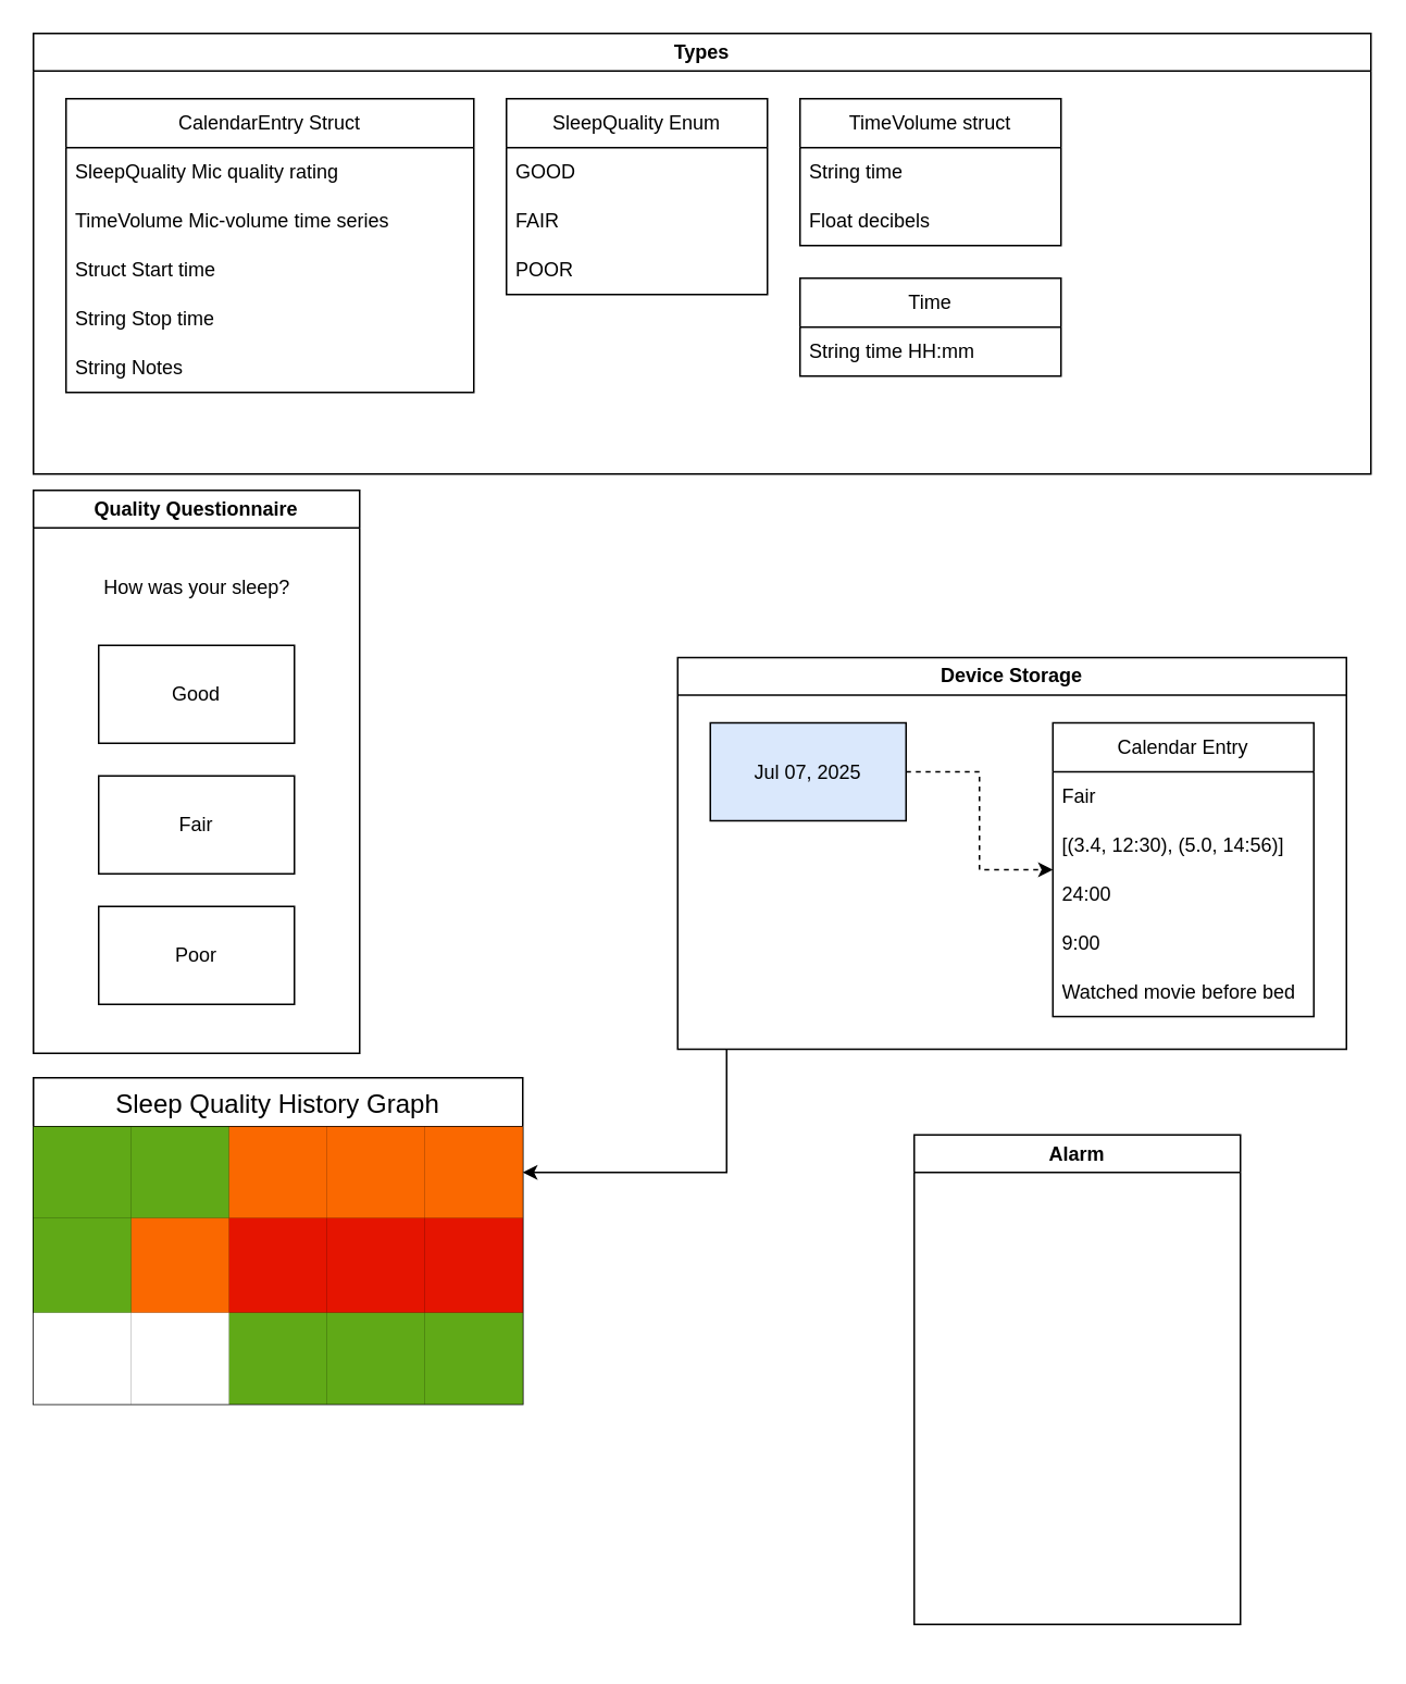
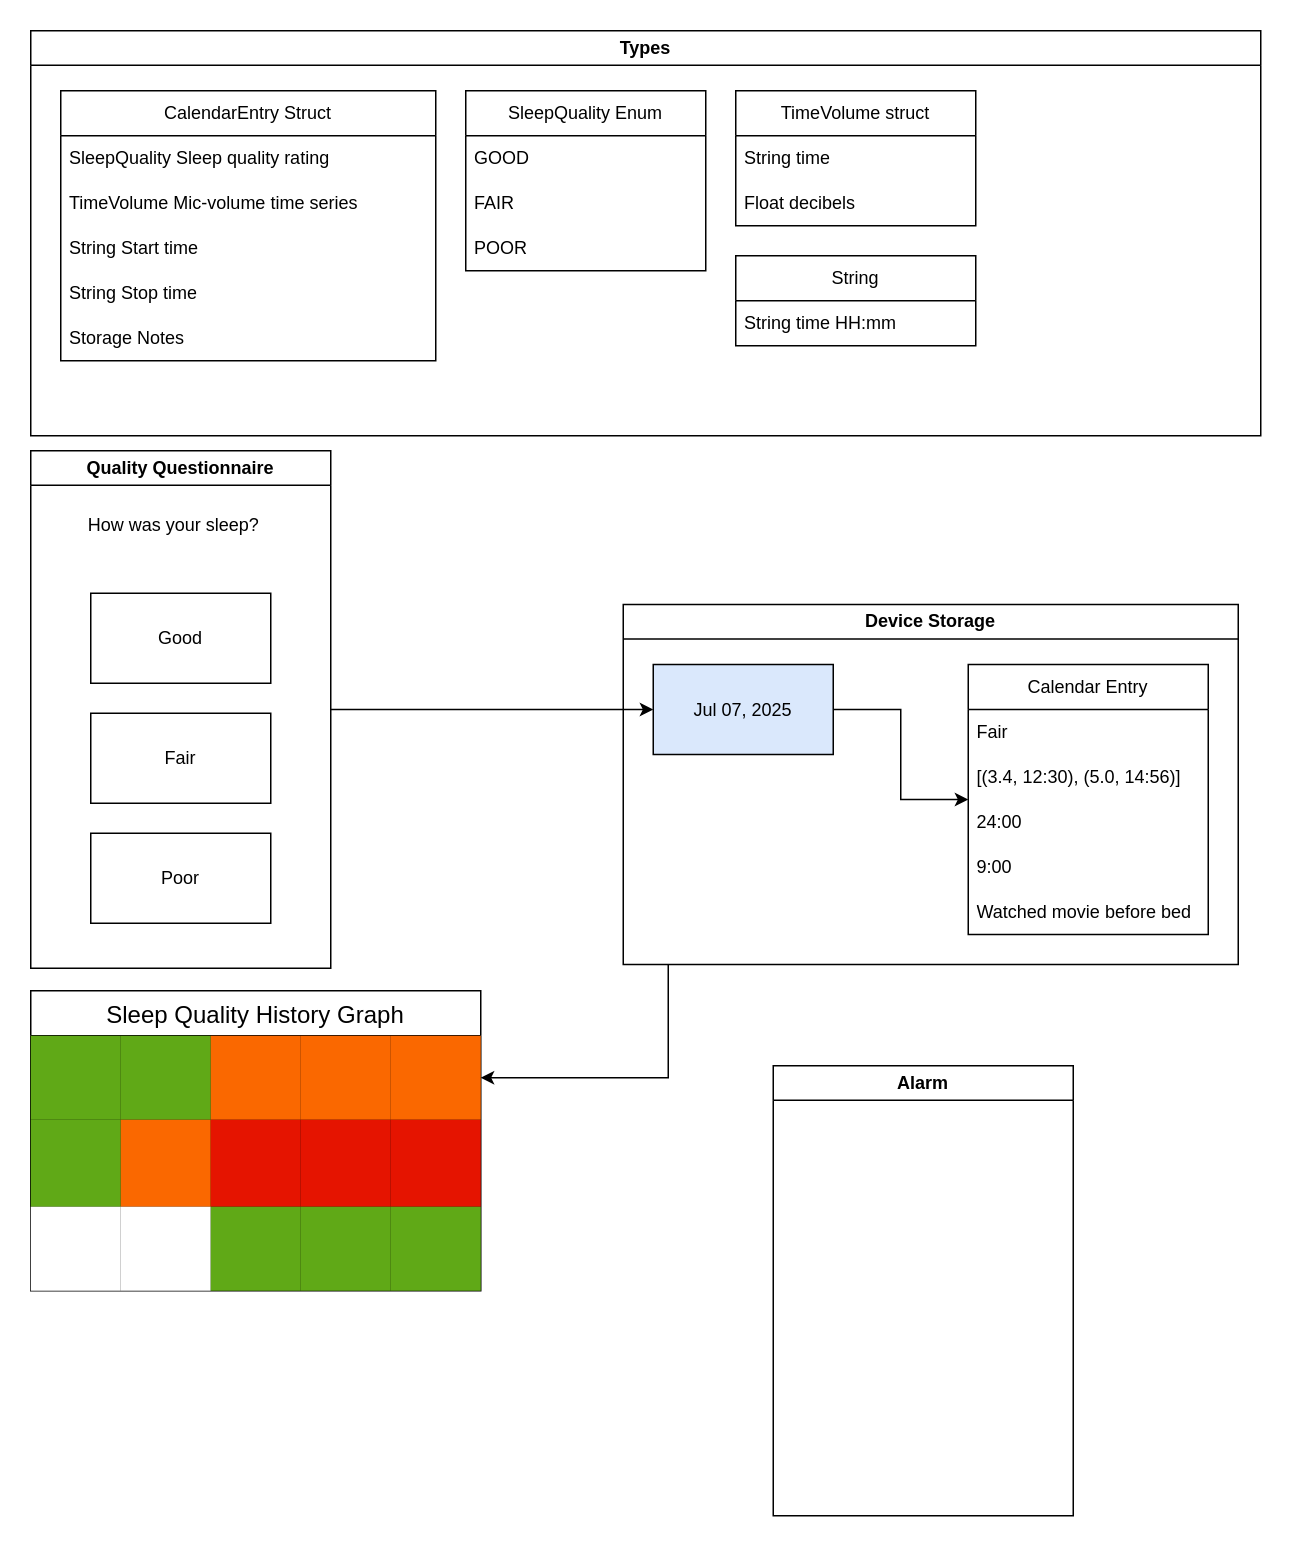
  <mxCell id="0" />
  <mxCell id="1" parent="0" />
  <mxCell id="2" style="edgeStyle=orthogonalEdgeStyle;rounded=0;orthogonalLoop=1;jettySize=auto;html=1;" parent="1" source="3" target="35" edge="1"><mxGeometry relative="1" as="geometry"><Array as="points"><mxPoint x="445" y="718" /></Array></mxGeometry></mxCell>
  <mxCell id="3" value="Device Storage" style="swimlane;whiteSpace=wrap;html=1;" parent="1" vertex="1"><mxGeometry x="415" y="402.5" width="410" height="240" as="geometry" /></mxCell>
  <mxCell id="4" value="Jul 07, 2025" style="rounded=0;whiteSpace=wrap;html=1;fillColor=#dae8fc;" parent="3" vertex="1"><mxGeometry x="20" y="40" width="120" height="60" as="geometry" /></mxCell>
  <mxCell id="5" value="Calendar Entry" style="swimlane;fontStyle=0;childLayout=stackLayout;horizontal=1;startSize=30;horizontalStack=0;resizeParent=1;resizeParentMax=0;resizeLast=0;collapsible=1;marginBottom=0;whiteSpace=wrap;html=1;" parent="3" vertex="1"><mxGeometry x="230" y="40" width="160" height="180" as="geometry" /></mxCell>
  <mxCell id="6" value="Fair" style="text;strokeColor=none;fillColor=none;align=left;verticalAlign=middle;spacingLeft=4;spacingRight=4;overflow=hidden;points=[[0,0.5],[1,0.5]];portConstraint=eastwest;rotatable=0;whiteSpace=wrap;html=1;" parent="5" vertex="1"><mxGeometry y="30" width="160" height="30" as="geometry" /></mxCell>
  <mxCell id="7" value="[(3.4, 12:30), (5.0, 14:56)]" style="text;strokeColor=none;fillColor=none;align=left;verticalAlign=middle;spacingLeft=4;spacingRight=4;overflow=hidden;points=[[0,0.5],[1,0.5]];portConstraint=eastwest;rotatable=0;whiteSpace=wrap;html=1;" parent="5" vertex="1"><mxGeometry y="60" width="160" height="30" as="geometry" /></mxCell>
  <mxCell id="8" value="24:00" style="text;strokeColor=none;fillColor=none;align=left;verticalAlign=middle;spacingLeft=4;spacingRight=4;overflow=hidden;points=[[0,0.5],[1,0.5]];portConstraint=eastwest;rotatable=0;whiteSpace=wrap;html=1;" parent="5" vertex="1"><mxGeometry y="90" width="160" height="30" as="geometry" /></mxCell>
  <mxCell id="9" value="9:00" style="text;strokeColor=none;fillColor=none;align=left;verticalAlign=middle;spacingLeft=4;spacingRight=4;overflow=hidden;points=[[0,0.5],[1,0.5]];portConstraint=eastwest;rotatable=0;whiteSpace=wrap;html=1;" parent="5" vertex="1"><mxGeometry y="120" width="160" height="30" as="geometry" /></mxCell>
  <mxCell id="10" value="Watched movie before bed" style="text;strokeColor=none;fillColor=none;align=left;verticalAlign=middle;spacingLeft=4;spacingRight=4;overflow=hidden;points=[[0,0.5],[1,0.5]];portConstraint=eastwest;rotatable=0;whiteSpace=wrap;html=1;" parent="5" vertex="1"><mxGeometry y="150" width="160" height="30" as="geometry" /></mxCell>
- <mxCell id="11" style="edgeStyle=orthogonalEdgeStyle;rounded=0;orthogonalLoop=1;jettySize=auto;html=1;dashed=1;" parent="3" source="4" target="5" edge="1"><mxGeometry relative="1" as="geometry" /></mxCell>
+ <mxCell id="11" style="edgeStyle=orthogonalEdgeStyle;rounded=0;orthogonalLoop=1;jettySize=auto;html=1;" parent="3" source="4" target="5" edge="1"><mxGeometry relative="1" as="geometry" /></mxCell>
+ <mxCell id="12" style="edgeStyle=orthogonalEdgeStyle;rounded=0;orthogonalLoop=1;jettySize=auto;html=1;" parent="1" source="13" target="4" edge="1"><mxGeometry relative="1" as="geometry" /></mxCell>
  <mxCell id="13" value="Quality Questionnaire" style="swimlane;whiteSpace=wrap;html=1;" parent="1" vertex="1"><mxGeometry x="20" y="300" width="200" height="345" as="geometry" /></mxCell>
  <mxCell id="14" value="Good" style="rounded=0;whiteSpace=wrap;html=1;" parent="13" vertex="1"><mxGeometry x="40" y="95" width="120" height="60" as="geometry" /></mxCell>
  <mxCell id="15" value="Fair" style="rounded=0;whiteSpace=wrap;html=1;" parent="13" vertex="1"><mxGeometry x="40" y="175" width="120" height="60" as="geometry" /></mxCell>
  <mxCell id="16" value="Poor" style="rounded=0;whiteSpace=wrap;html=1;" parent="13" vertex="1"><mxGeometry x="40" y="255" width="120" height="60" as="geometry" /></mxCell>
- <mxCell id="17" value="How was your sleep?" style="text;html=1;align=center;verticalAlign=middle;resizable=0;points=[];autosize=1;strokeColor=none;fillColor=none;" parent="13" vertex="1"><mxGeometry x="30" y="45" width="140" height="30" as="geometry" /></mxCell>
+ <mxCell id="17" value="How was your sleep?" style="text;html=1;align=center;verticalAlign=middle;resizable=0;points=[];autosize=1;strokeColor=none;fillColor=none;" parent="13" vertex="1"><mxGeometry x="25" y="35" width="140" height="30" as="geometry" /></mxCell>
  <mxCell id="18" value="Types" style="swimlane;whiteSpace=wrap;html=1;" parent="1" vertex="1"><mxGeometry x="20" y="20" width="820" height="270" as="geometry" /></mxCell>
  <mxCell id="19" value="CalendarEntry Struct" style="swimlane;fontStyle=0;childLayout=stackLayout;horizontal=1;startSize=30;horizontalStack=0;resizeParent=1;resizeParentMax=0;resizeLast=0;collapsible=1;marginBottom=0;whiteSpace=wrap;html=1;" parent="18" vertex="1"><mxGeometry x="20" y="40" width="250" height="180" as="geometry" /></mxCell>
- <mxCell id="20" value="SleepQuality Mic quality rating" style="text;strokeColor=none;fillColor=none;align=left;verticalAlign=middle;spacingLeft=4;spacingRight=4;overflow=hidden;points=[[0,0.5],[1,0.5]];portConstraint=eastwest;rotatable=0;whiteSpace=wrap;html=1;" parent="19" vertex="1"><mxGeometry y="30" width="250" height="30" as="geometry" /></mxCell>
+ <mxCell id="20" value="SleepQuality Sleep quality rating" style="text;strokeColor=none;fillColor=none;align=left;verticalAlign=middle;spacingLeft=4;spacingRight=4;overflow=hidden;points=[[0,0.5],[1,0.5]];portConstraint=eastwest;rotatable=0;whiteSpace=wrap;html=1;" parent="19" vertex="1"><mxGeometry y="30" width="250" height="30" as="geometry" /></mxCell>
  <mxCell id="21" value="TimeVolume Mic-volume time series" style="text;strokeColor=none;fillColor=none;align=left;verticalAlign=middle;spacingLeft=4;spacingRight=4;overflow=hidden;points=[[0,0.5],[1,0.5]];portConstraint=eastwest;rotatable=0;whiteSpace=wrap;html=1;" parent="19" vertex="1"><mxGeometry y="60" width="250" height="30" as="geometry" /></mxCell>
- <mxCell id="22" value="Struct Start time" style="text;strokeColor=none;fillColor=none;align=left;verticalAlign=middle;spacingLeft=4;spacingRight=4;overflow=hidden;points=[[0,0.5],[1,0.5]];portConstraint=eastwest;rotatable=0;whiteSpace=wrap;html=1;" parent="19" vertex="1"><mxGeometry y="90" width="250" height="30" as="geometry" /></mxCell>
+ <mxCell id="22" value="String Start time" style="text;strokeColor=none;fillColor=none;align=left;verticalAlign=middle;spacingLeft=4;spacingRight=4;overflow=hidden;points=[[0,0.5],[1,0.5]];portConstraint=eastwest;rotatable=0;whiteSpace=wrap;html=1;" parent="19" vertex="1"><mxGeometry y="90" width="250" height="30" as="geometry" /></mxCell>
  <mxCell id="23" value="String Stop time" style="text;strokeColor=none;fillColor=none;align=left;verticalAlign=middle;spacingLeft=4;spacingRight=4;overflow=hidden;points=[[0,0.5],[1,0.5]];portConstraint=eastwest;rotatable=0;whiteSpace=wrap;html=1;" parent="19" vertex="1"><mxGeometry y="120" width="250" height="30" as="geometry" /></mxCell>
- <mxCell id="24" value="String Notes" style="text;strokeColor=none;fillColor=none;align=left;verticalAlign=middle;spacingLeft=4;spacingRight=4;overflow=hidden;points=[[0,0.5],[1,0.5]];portConstraint=eastwest;rotatable=0;whiteSpace=wrap;html=1;" parent="19" vertex="1"><mxGeometry y="150" width="250" height="30" as="geometry" /></mxCell>
+ <mxCell id="24" value="Storage Notes" style="text;strokeColor=none;fillColor=none;align=left;verticalAlign=middle;spacingLeft=4;spacingRight=4;overflow=hidden;points=[[0,0.5],[1,0.5]];portConstraint=eastwest;rotatable=0;whiteSpace=wrap;html=1;" parent="19" vertex="1"><mxGeometry y="150" width="250" height="30" as="geometry" /></mxCell>
  <mxCell id="25" value="SleepQuality Enum" style="swimlane;fontStyle=0;childLayout=stackLayout;horizontal=1;startSize=30;horizontalStack=0;resizeParent=1;resizeParentMax=0;resizeLast=0;collapsible=1;marginBottom=0;whiteSpace=wrap;html=1;" parent="18" vertex="1"><mxGeometry x="290" y="40" width="160" height="120" as="geometry" /></mxCell>
  <mxCell id="26" value="GOOD" style="text;strokeColor=none;fillColor=none;align=left;verticalAlign=middle;spacingLeft=4;spacingRight=4;overflow=hidden;points=[[0,0.5],[1,0.5]];portConstraint=eastwest;rotatable=0;whiteSpace=wrap;html=1;" parent="25" vertex="1"><mxGeometry y="30" width="160" height="30" as="geometry" /></mxCell>
  <mxCell id="27" value="FAIR" style="text;strokeColor=none;fillColor=none;align=left;verticalAlign=middle;spacingLeft=4;spacingRight=4;overflow=hidden;points=[[0,0.5],[1,0.5]];portConstraint=eastwest;rotatable=0;whiteSpace=wrap;html=1;" parent="25" vertex="1"><mxGeometry y="60" width="160" height="30" as="geometry" /></mxCell>
  <mxCell id="28" value="POOR" style="text;strokeColor=none;fillColor=none;align=left;verticalAlign=middle;spacingLeft=4;spacingRight=4;overflow=hidden;points=[[0,0.5],[1,0.5]];portConstraint=eastwest;rotatable=0;whiteSpace=wrap;html=1;" parent="25" vertex="1"><mxGeometry y="90" width="160" height="30" as="geometry" /></mxCell>
  <mxCell id="29" value="TimeVolume struct" style="swimlane;fontStyle=0;childLayout=stackLayout;horizontal=1;startSize=30;horizontalStack=0;resizeParent=1;resizeParentMax=0;resizeLast=0;collapsible=1;marginBottom=0;whiteSpace=wrap;html=1;" parent="18" vertex="1"><mxGeometry x="470" y="40" width="160" height="90" as="geometry" /></mxCell>
  <mxCell id="30" value="String time" style="text;strokeColor=none;fillColor=none;align=left;verticalAlign=middle;spacingLeft=4;spacingRight=4;overflow=hidden;points=[[0,0.5],[1,0.5]];portConstraint=eastwest;rotatable=0;whiteSpace=wrap;html=1;" parent="29" vertex="1"><mxGeometry y="30" width="160" height="30" as="geometry" /></mxCell>
  <mxCell id="31" value="Float decibels" style="text;strokeColor=none;fillColor=none;align=left;verticalAlign=middle;spacingLeft=4;spacingRight=4;overflow=hidden;points=[[0,0.5],[1,0.5]];portConstraint=eastwest;rotatable=0;whiteSpace=wrap;html=1;" parent="29" vertex="1"><mxGeometry y="60" width="160" height="30" as="geometry" /></mxCell>
- <mxCell id="32" value="Time" style="swimlane;fontStyle=0;childLayout=stackLayout;horizontal=1;startSize=30;horizontalStack=0;resizeParent=1;resizeParentMax=0;resizeLast=0;collapsible=1;marginBottom=0;whiteSpace=wrap;html=1;" parent="18" vertex="1"><mxGeometry x="470" y="150" width="160" height="60" as="geometry" /></mxCell>
+ <mxCell id="32" value="String" style="swimlane;fontStyle=0;childLayout=stackLayout;horizontal=1;startSize=30;horizontalStack=0;resizeParent=1;resizeParentMax=0;resizeLast=0;collapsible=1;marginBottom=0;whiteSpace=wrap;html=1;" parent="18" vertex="1"><mxGeometry x="470" y="150" width="160" height="60" as="geometry" /></mxCell>
  <mxCell id="33" value="String time HH:mm" style="text;strokeColor=none;fillColor=none;align=left;verticalAlign=middle;spacingLeft=4;spacingRight=4;overflow=hidden;points=[[0,0.5],[1,0.5]];portConstraint=eastwest;rotatable=0;whiteSpace=wrap;html=1;" parent="32" vertex="1"><mxGeometry y="30" width="160" height="30" as="geometry" /></mxCell>
  <mxCell id="34" value="Sleep Quality History Graph" style="shape=table;startSize=30;container=1;collapsible=0;childLayout=tableLayout;strokeColor=default;fontSize=16;" parent="1" vertex="1"><mxGeometry x="20" y="660" width="300" height="200" as="geometry" /></mxCell>
  <mxCell id="35" value="" style="shape=tableRow;horizontal=0;startSize=0;swimlaneHead=0;swimlaneBody=0;strokeColor=inherit;top=0;left=0;bottom=0;right=0;collapsible=0;dropTarget=0;fillColor=none;points=[[0,0.5],[1,0.5]];portConstraint=eastwest;fontSize=16;" parent="34" vertex="1"><mxGeometry y="30" width="300" height="56" as="geometry" /></mxCell>
  <mxCell id="36" value="" style="shape=partialRectangle;html=1;whiteSpace=wrap;connectable=0;strokeColor=#2D7600;overflow=hidden;fillColor=#60a917;top=0;left=0;bottom=0;right=0;pointerEvents=1;fontSize=16;fontColor=#ffffff;" parent="35" vertex="1"><mxGeometry width="60" height="56" as="geometry"><mxRectangle width="60" height="56" as="alternateBounds" /></mxGeometry></mxCell>
  <mxCell id="37" value="" style="shape=partialRectangle;html=1;whiteSpace=wrap;connectable=0;strokeColor=#2D7600;overflow=hidden;fillColor=#60a917;top=0;left=0;bottom=0;right=0;pointerEvents=1;fontSize=16;fontColor=#ffffff;" parent="35" vertex="1"><mxGeometry x="60" width="60" height="56" as="geometry"><mxRectangle width="60" height="56" as="alternateBounds" /></mxGeometry></mxCell>
  <mxCell id="38" value="" style="shape=partialRectangle;html=1;whiteSpace=wrap;connectable=0;strokeColor=#C73500;overflow=hidden;fillColor=#fa6800;top=0;left=0;bottom=0;right=0;pointerEvents=1;fontSize=16;fontColor=#000000;" parent="35" vertex="1"><mxGeometry x="120" width="60" height="56" as="geometry"><mxRectangle width="60" height="56" as="alternateBounds" /></mxGeometry></mxCell>
  <mxCell id="39" style="shape=partialRectangle;html=1;whiteSpace=wrap;connectable=0;strokeColor=#C73500;overflow=hidden;fillColor=#fa6800;top=0;left=0;bottom=0;right=0;pointerEvents=1;fontSize=16;fontColor=#000000;" parent="35" vertex="1"><mxGeometry x="180" width="60" height="56" as="geometry"><mxRectangle width="60" height="56" as="alternateBounds" /></mxGeometry></mxCell>
  <mxCell id="40" style="shape=partialRectangle;html=1;whiteSpace=wrap;connectable=0;strokeColor=#C73500;overflow=hidden;fillColor=#fa6800;top=0;left=0;bottom=0;right=0;pointerEvents=1;fontSize=16;fontColor=#000000;" parent="35" vertex="1"><mxGeometry x="240" width="60" height="56" as="geometry"><mxRectangle width="60" height="56" as="alternateBounds" /></mxGeometry></mxCell>
  <mxCell id="41" value="" style="shape=tableRow;horizontal=0;startSize=0;swimlaneHead=0;swimlaneBody=0;strokeColor=inherit;top=0;left=0;bottom=0;right=0;collapsible=0;dropTarget=0;fillColor=none;points=[[0,0.5],[1,0.5]];portConstraint=eastwest;fontSize=16;" parent="34" vertex="1"><mxGeometry y="86" width="300" height="58" as="geometry" /></mxCell>
  <mxCell id="42" value="" style="shape=partialRectangle;html=1;whiteSpace=wrap;connectable=0;strokeColor=#2D7600;overflow=hidden;fillColor=#60a917;top=0;left=0;bottom=0;right=0;pointerEvents=1;fontSize=16;fontColor=#ffffff;" parent="41" vertex="1"><mxGeometry width="60" height="58" as="geometry"><mxRectangle width="60" height="58" as="alternateBounds" /></mxGeometry></mxCell>
  <mxCell id="43" value="" style="shape=partialRectangle;html=1;whiteSpace=wrap;connectable=0;strokeColor=#C73500;overflow=hidden;fillColor=#fa6800;top=0;left=0;bottom=0;right=0;pointerEvents=1;fontSize=16;fontColor=#000000;" parent="41" vertex="1"><mxGeometry x="60" width="60" height="58" as="geometry"><mxRectangle width="60" height="58" as="alternateBounds" /></mxGeometry></mxCell>
  <mxCell id="44" value="" style="shape=partialRectangle;html=1;whiteSpace=wrap;connectable=0;strokeColor=light-dark(#B20000,#FF4141);overflow=hidden;fillColor=light-dark(#E51400,#FF4141);top=0;left=0;bottom=0;right=0;pointerEvents=1;fontSize=16;fontColor=#ffffff;" parent="41" vertex="1"><mxGeometry x="120" width="60" height="58" as="geometry"><mxRectangle width="60" height="58" as="alternateBounds" /></mxGeometry></mxCell>
  <mxCell id="45" style="shape=partialRectangle;html=1;whiteSpace=wrap;connectable=0;strokeColor=light-dark(#B20000,#FF4141);overflow=hidden;fillColor=light-dark(#E51400,#FF4141);top=0;left=0;bottom=0;right=0;pointerEvents=1;fontSize=16;fontColor=#ffffff;" parent="41" vertex="1"><mxGeometry x="180" width="60" height="58" as="geometry"><mxRectangle width="60" height="58" as="alternateBounds" /></mxGeometry></mxCell>
  <mxCell id="46" style="shape=partialRectangle;html=1;whiteSpace=wrap;connectable=0;strokeColor=light-dark(#B20000,#FF4141);overflow=hidden;fillColor=light-dark(#E51400,#FF4141);top=0;left=0;bottom=0;right=0;pointerEvents=1;fontSize=16;fontColor=#ffffff;" parent="41" vertex="1"><mxGeometry x="240" width="60" height="58" as="geometry"><mxRectangle width="60" height="58" as="alternateBounds" /></mxGeometry></mxCell>
  <mxCell id="47" value="" style="shape=tableRow;horizontal=0;startSize=0;swimlaneHead=0;swimlaneBody=0;strokeColor=inherit;top=0;left=0;bottom=0;right=0;collapsible=0;dropTarget=0;fillColor=none;points=[[0,0.5],[1,0.5]];portConstraint=eastwest;fontSize=16;" parent="34" vertex="1"><mxGeometry y="144" width="300" height="56" as="geometry" /></mxCell>
  <mxCell id="48" value="" style="shape=partialRectangle;html=1;whiteSpace=wrap;connectable=0;strokeColor=inherit;overflow=hidden;fillColor=light-dark(#FFFFFF,#FF4141);top=0;left=0;bottom=0;right=0;pointerEvents=1;fontSize=16;" parent="47" vertex="1"><mxGeometry width="60" height="56" as="geometry"><mxRectangle width="60" height="56" as="alternateBounds" /></mxGeometry></mxCell>
  <mxCell id="49" value="" style="shape=partialRectangle;html=1;whiteSpace=wrap;connectable=0;strokeColor=inherit;overflow=hidden;fillColor=light-dark(#FFFFFF,#FF4141);top=0;left=0;bottom=0;right=0;pointerEvents=1;fontSize=16;" parent="47" vertex="1"><mxGeometry x="60" width="60" height="56" as="geometry"><mxRectangle width="60" height="56" as="alternateBounds" /></mxGeometry></mxCell>
  <mxCell id="50" value="" style="shape=partialRectangle;html=1;whiteSpace=wrap;connectable=0;strokeColor=#2D7600;overflow=hidden;fillColor=#60a917;top=0;left=0;bottom=0;right=0;pointerEvents=1;fontSize=16;fontColor=#ffffff;" parent="47" vertex="1"><mxGeometry x="120" width="60" height="56" as="geometry"><mxRectangle width="60" height="56" as="alternateBounds" /></mxGeometry></mxCell>
  <mxCell id="51" style="shape=partialRectangle;html=1;whiteSpace=wrap;connectable=0;strokeColor=#2D7600;overflow=hidden;fillColor=#60a917;top=0;left=0;bottom=0;right=0;pointerEvents=1;fontSize=16;fontColor=#ffffff;" parent="47" vertex="1"><mxGeometry x="180" width="60" height="56" as="geometry"><mxRectangle width="60" height="56" as="alternateBounds" /></mxGeometry></mxCell>
  <mxCell id="52" style="shape=partialRectangle;html=1;whiteSpace=wrap;connectable=0;strokeColor=#2D7600;overflow=hidden;fillColor=#60a917;top=0;left=0;bottom=0;right=0;pointerEvents=1;fontSize=16;fontColor=#ffffff;" parent="47" vertex="1"><mxGeometry x="240" width="60" height="56" as="geometry"><mxRectangle width="60" height="56" as="alternateBounds" /></mxGeometry></mxCell>
- <mxCell id="53" value="Alarm" style="swimlane;whiteSpace=wrap;html=1;startSize=23;" parent="1" vertex="1"><mxGeometry x="560" y="695" width="200" height="300" as="geometry" /></mxCell>
+ <mxCell id="53" value="Alarm" style="swimlane;whiteSpace=wrap;html=1;startSize=23;" parent="1" vertex="1"><mxGeometry x="515" y="710" width="200" height="300" as="geometry" /></mxCell>
